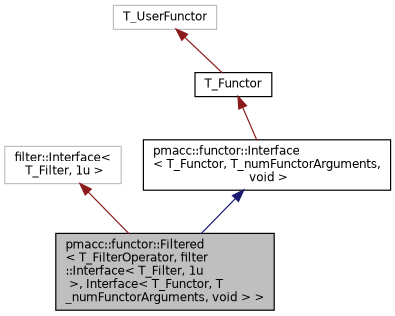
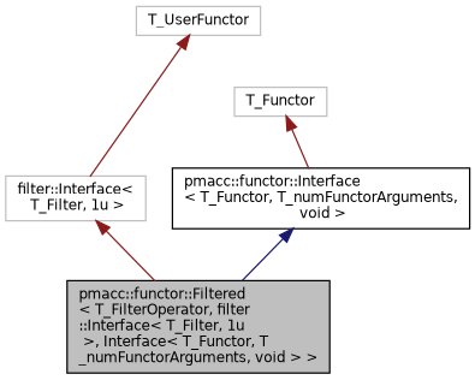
  digraph {
    rankdir=TB
    node [color=grey75 fillcolor=white fontname=Helvetica fontsize=10 shape=record style=filled]
    edge [color=firebrick4 dir=back fontname=Helvetica fontsize=10 labelfontname=Helvetica labelfontsize=10 style=solid]
    n1 [color=black fillcolor=grey75 fontcolor=black height=0.2 label="pmacc::functor::Filtered\l\< T_FilterOperator, filter\l::Interface\< T_Filter, 1u\l \>, Interface\< T_Functor, T\l_numFunctorArguments, void \> \>" width=0.4]
    n2 [height=0.2 label="filter::Interface\<\l T_Filter, 1u \>" width=0.4]
    n3 [height=0.2 label=T_UserFunctor width=0.4]
    n4 [color=black height=0.2 label="pmacc::functor::Interface\l\< T_Functor, T_numFunctorArguments,\l void \>" width=0.4]
-   n5 [color=black height=0.2 label=T_Functor width=0.4]
+   n5 [height=0.2 label=T_Functor width=0.4]
    n2 -> n1
-   n3 -> n5
+   n3 -> n2
    n4 -> n1 [color=midnightblue]
    n5 -> n4
  }
